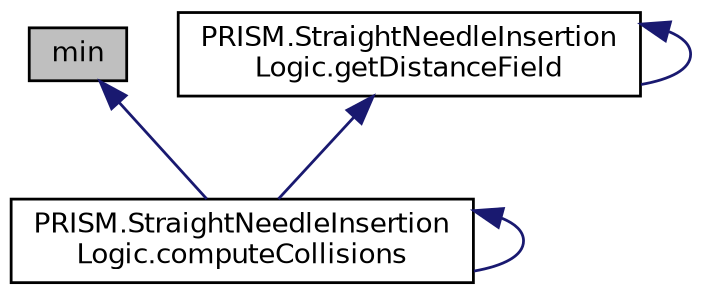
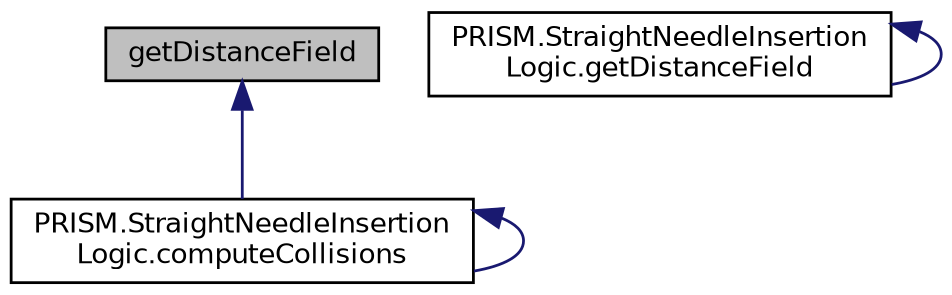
  digraph {
    rankdir=TB
    node [color=black fontname=Helvetica fontsize=10 shape=record]
    edge [color=midnightblue dir=back fontname=Helvetica fontsize=10 labelfontname=Helvetica labelfontsize=10 style=solid]
-   n1 [fillcolor=grey75 fontcolor=black height=0.2 label=min style=filled width=0.4]
+   n1 [fillcolor=grey75 fontcolor=black height=0.2 label=getDistanceField style=filled width=0.4]
    n2 [height=0.2 label="PRISM.StraightNeedleInsertion\lLogic.computeCollisions" width=0.4]
    n3 [height=0.2 label="PRISM.StraightNeedleInsertion\lLogic.getDistanceField" width=0.4]
    n1 -> n2
    n2 -> n2
-   n3 -> n2
    n3 -> n3
  }
